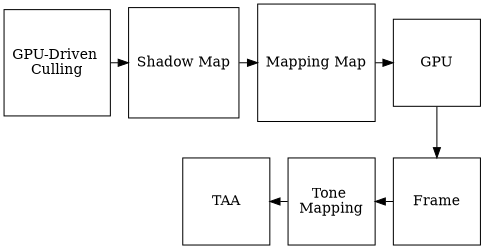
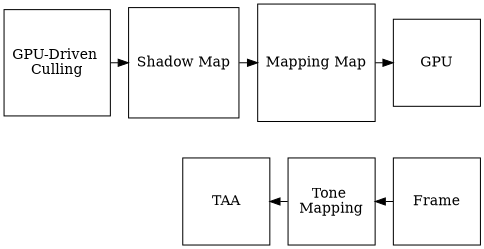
  digraph {
    splines=FALSE
    node [shape=square]
    n1 [label="GPU-Driven \nCulling" width=1.2]
    n2 [label="Shadow Map" width=1.2]
    n3 [label="Mapping Map" width=1.2]
    n4 [label=GPU width=1.2]
    n5 [label=Frame width=1.2]
    n6 [label="Tone \nMapping" width=1.2]
    n7 [label=TAA width=1.2]
    subgraph sub_1 {
      rank=same
      n1
      n2
      n3
      n4
    }
    subgraph sub_2 {
      rank=same
      n5
      n6
      n7
    }
    n1 -> n2
    n2 -> n3
    n3 -> n4
-   n4 -> n5
    n6 -> n5 [dir=back]
    n7 -> n6 [dir=back]
  }
